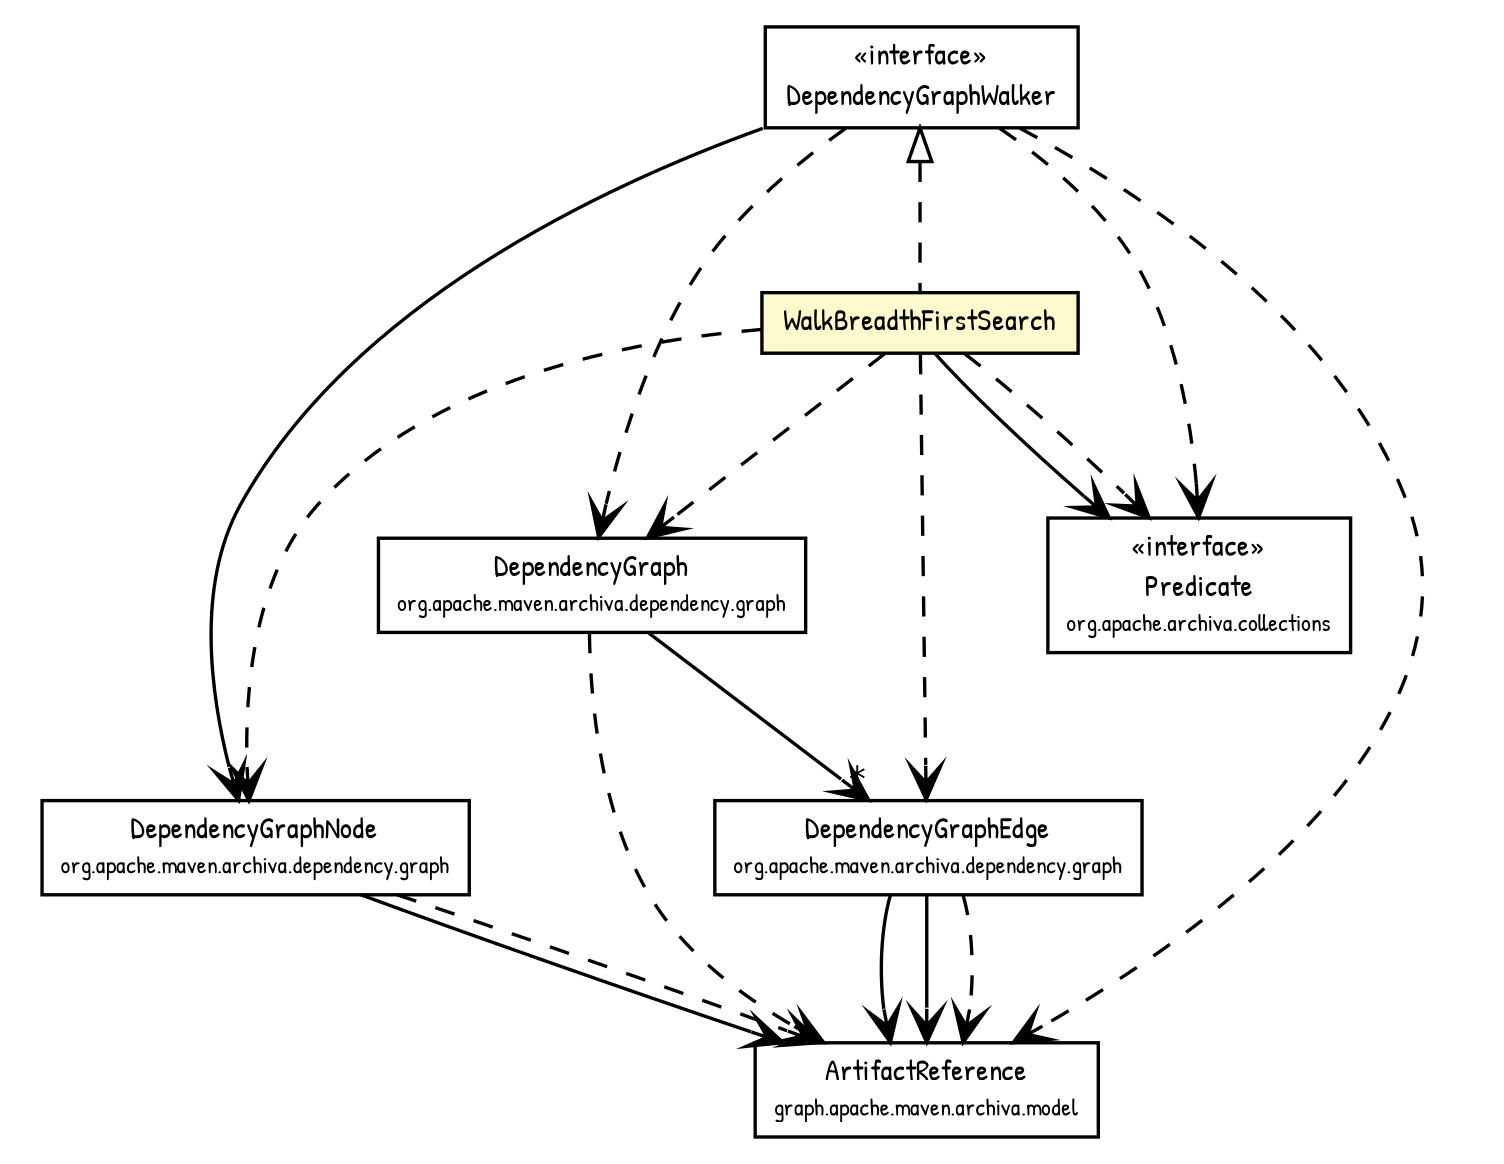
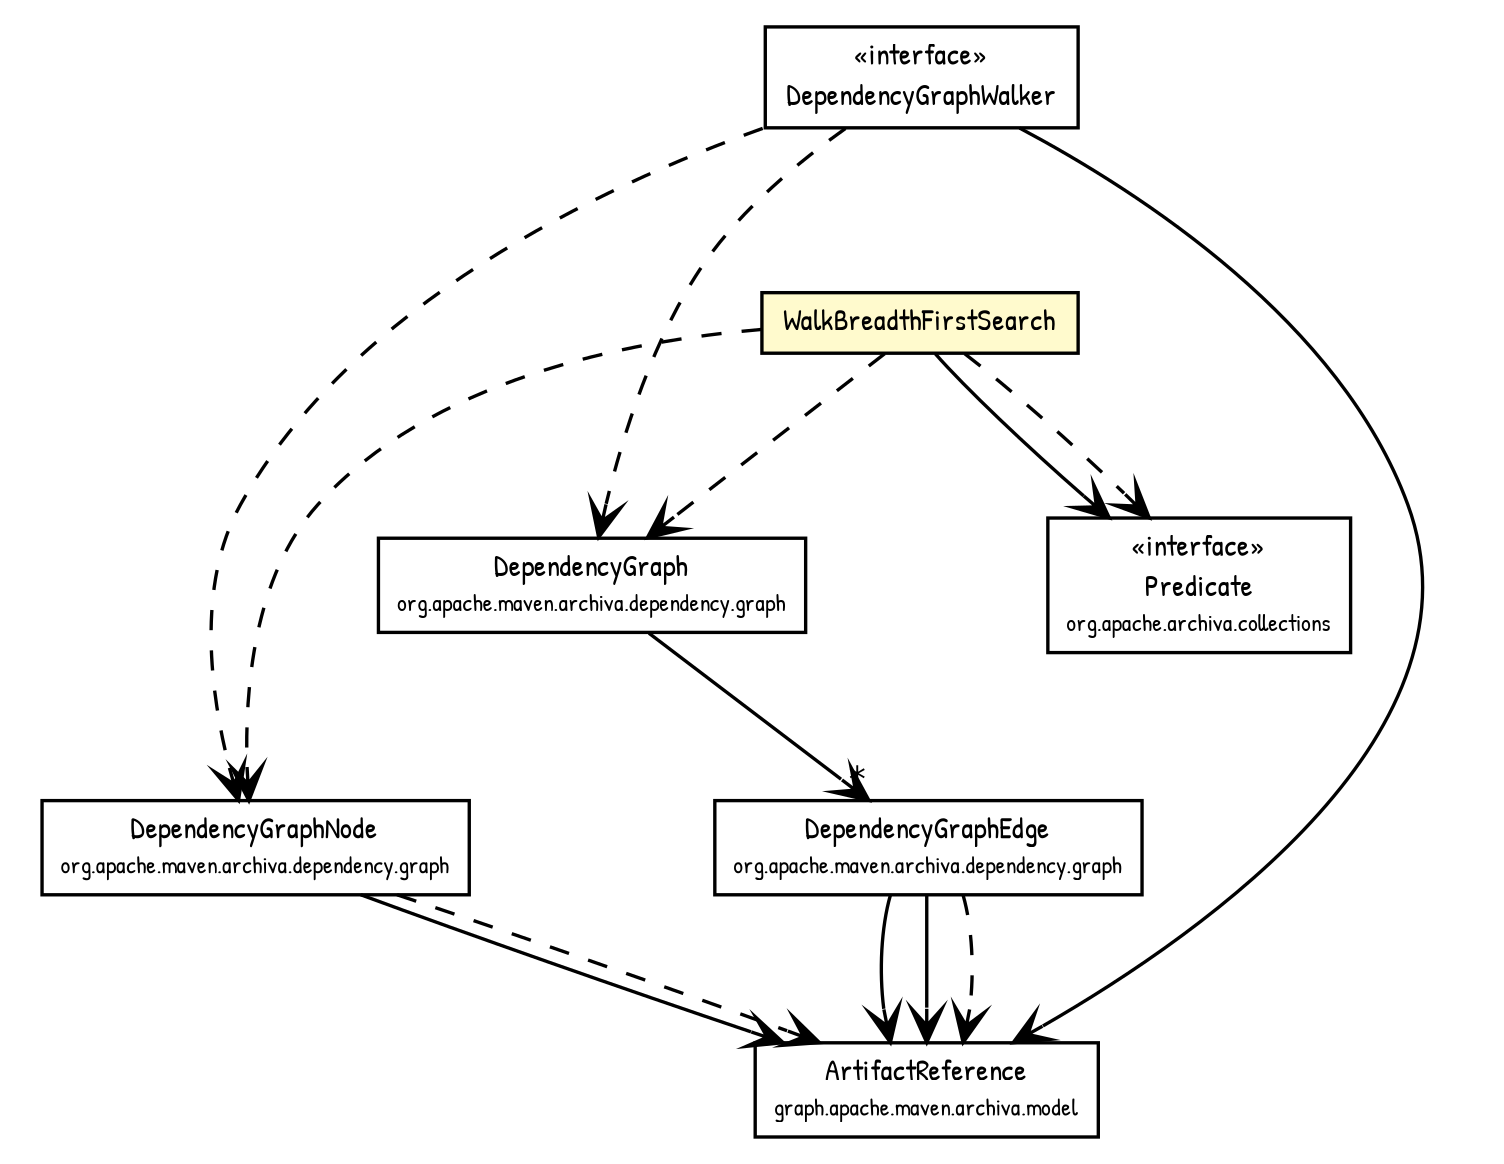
  digraph {
    fontname="Patrick Hand"
    node [fontcolor=black fontname="Patrick Hand" fontsize=9.0 shape=plaintext]
    edge [arrowhead=open color=black fontcolor=black fontname="Patrick Hand" fontsize=10.0 headport=p labelfontname=Helvetica labelfontsize=10 tailport=p style=dashed]
    n1 [label=<<table border="0" cellborder="1" cellspacing="0" cellpadding="2" port="p" href="../DependencyGraphNode.html"> 		<tr><td><table border="0" cellspacing="0" cellpadding="1"> 			<tr><td> DependencyGraphNode </td></tr> 			<tr><td><font point-size="7.0"> org.apache.maven.archiva.dependency.graph </font></td></tr> 		</table></td></tr> 		</table>>]
    n2 [label=<<table border="0" cellborder="1" cellspacing="0" cellpadding="2" port="p" href="http://java.sun.com/j2se/1.4.2/docs/api/org/apache/maven/archiva/model/ArtifactReference.html"> 		<tr><td><table border="0" cellspacing="0" cellpadding="1"> 			<tr><td> ArtifactReference </td></tr> 			<tr><td><font point-size="7.0"> graph.apache.maven.archiva.model </font></td></tr> 		</table></td></tr> 		</table>>]
    n3 [label=<<table border="0" cellborder="1" cellspacing="0" cellpadding="2" port="p" href="../DependencyGraphEdge.html"> 		<tr><td><table border="0" cellspacing="0" cellpadding="1"> 			<tr><td> DependencyGraphEdge </td></tr> 			<tr><td><font point-size="7.0"> org.apache.maven.archiva.dependency.graph </font></td></tr> 		</table></td></tr> 		</table>>]
    n4 [label=<<table border="0" cellborder="1" cellspacing="0" cellpadding="2" port="p" href="../DependencyGraph.html"> 		<tr><td><table border="0" cellspacing="0" cellpadding="1"> 			<tr><td> DependencyGraph </td></tr> 			<tr><td><font point-size="7.0"> org.apache.maven.archiva.dependency.graph </font></td></tr> 		</table></td></tr> 		</table>>]
    n5 [label=<<table border="0" cellborder="1" cellspacing="0" cellpadding="2" port="p" bgcolor="lemonChiffon" href="./WalkBreadthFirstSearch.html"> 		<tr><td><table border="0" cellspacing="0" cellpadding="1"> 			<tr><td> WalkBreadthFirstSearch </td></tr> 		</table></td></tr> 		</table>>]
    n6 [label=<<table border="0" cellborder="1" cellspacing="0" cellpadding="2" port="p" href="http://java.sun.com/j2se/1.4.2/docs/api/org/apache/commons/collections/Predicate.html"> 		<tr><td><table border="0" cellspacing="0" cellpadding="1"> 			<tr><td> &laquo;interface&raquo; </td></tr> 			<tr><td> Predicate </td></tr> 			<tr><td><font point-size="7.0"> org.apache.archiva.collections </font></td></tr> 		</table></td></tr> 		</table>>]
    n7 [label=<<table border="0" cellborder="1" cellspacing="0" cellpadding="2" port="p" href="./DependencyGraphWalker.html"> 		<tr><td><table border="0" cellspacing="0" cellpadding="1"> 			<tr><td> &laquo;interface&raquo; </td></tr> 			<tr><td> DependencyGraphWalker </td></tr> 		</table></td></tr> 		</table>>]
    n1 -> n2 [style=""]
    n1 -> n2
    n3 -> n2 [style=""]
    n3 -> n2 [style=""]
    n3 -> n2
-   n4 -> n2
    n4 -> n3 [headlabel="*" style=""]
    n5 -> n1
-   n5 -> n3
    n5 -> n4
    n5 -> n6 [style=""]
    n5 -> n6
-   n7 -> n1 [style=solid]
-   n7 -> n2
+   n7 -> n1
+   n7 -> n2 [style=solid]
    n7 -> n4
-   n7 -> n5 [arrowtail=empty dir=back fontsize=10 arrowhead="" color="" fontcolor=""]
-   n7 -> n6
  }
